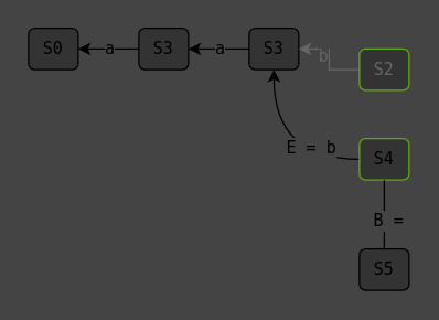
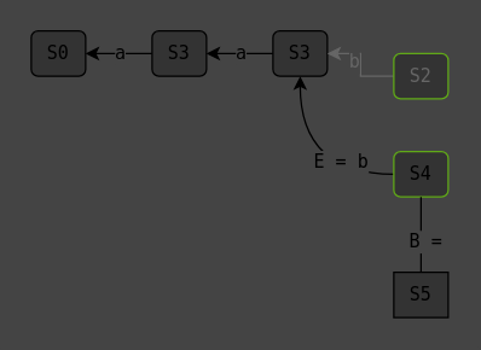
  <mxCell id="0" />
  <mxCell id="1" parent="0" />
  <mxCell id="2" value="&lt;div style=&quot;&quot;&gt;S0&lt;/div&gt;" style="rounded=1;whiteSpace=wrap;html=1;fontFamily=monospace;align=center;spacing=7;verticalAlign=middle;spacingTop=0;fillColor=#333333;" parent="1" vertex="1"><mxGeometry x="20" y="20" width="36" height="30" as="geometry" /></mxCell>
  <mxCell id="3" style="edgeStyle=orthogonalEdgeStyle;rounded=0;orthogonalLoop=1;jettySize=auto;html=1;fontFamily=monospace;fontSize=12;fontColor=default;labelBackgroundColor=#444444;resizable=0;" parent="1" source="5" target="2" edge="1"><mxGeometry relative="1" as="geometry" /></mxCell>
  <mxCell id="4" value="a" style="edgeLabel;html=1;align=center;verticalAlign=middle;resizable=0;points=[];rounded=0;strokeColor=default;spacing=10;fontFamily=monospace;fontSize=12;fontColor=default;labelBackgroundColor=#444444;fillColor=default;gradientColor=none;" parent="3" vertex="1" connectable="0"><mxGeometry x="-0.014" y="2" relative="1" as="geometry"><mxPoint y="-3" as="offset" /></mxGeometry></mxCell>
  <mxCell id="5" value="&lt;div style=&quot;&quot;&gt;S3&lt;/div&gt;" style="rounded=1;whiteSpace=wrap;html=1;fontFamily=monospace;align=center;spacing=7;verticalAlign=middle;spacingTop=0;fillColor=#333333;strokeColor=default;" parent="1" vertex="1"><mxGeometry x="100" y="20" width="36" height="30" as="geometry" /></mxCell>
  <mxCell id="6" style="edgeStyle=orthogonalEdgeStyle;rounded=0;orthogonalLoop=1;jettySize=auto;html=1;fontFamily=monospace;fontSize=12;fontColor=default;labelBackgroundColor=#444444;resizable=0;" parent="1" source="8" target="5" edge="1"><mxGeometry relative="1" as="geometry"><mxPoint x="90" y="30" as="targetPoint" /></mxGeometry></mxCell>
  <mxCell id="7" value="a" style="edgeLabel;html=1;align=center;verticalAlign=middle;resizable=0;points=[];rounded=0;strokeColor=default;spacing=10;fontFamily=monospace;fontSize=12;fontColor=default;labelBackgroundColor=#444444;fillColor=default;gradientColor=none;" parent="6" vertex="1" connectable="0"><mxGeometry x="-0.014" y="2" relative="1" as="geometry"><mxPoint y="-3" as="offset" /></mxGeometry></mxCell>
  <mxCell id="8" value="&lt;div style=&quot;&quot;&gt;S3&lt;/div&gt;" style="rounded=1;whiteSpace=wrap;html=1;fontFamily=monospace;align=center;spacing=7;verticalAlign=middle;spacingTop=0;fillColor=#333333;strokeColor=default;" parent="1" vertex="1"><mxGeometry x="180" y="20" width="36" height="30" as="geometry" /></mxCell>
  <mxCell id="9" style="edgeStyle=orthogonalEdgeStyle;rounded=0;orthogonalLoop=1;jettySize=auto;html=1;entryX=1;entryY=0.5;entryDx=0;entryDy=0;fontFamily=monospace;fontSize=12;fontColor=#666666;labelBackgroundColor=#444444;resizable=0;strokeColor=#666666;" parent="1" source="11" target="8" edge="1"><mxGeometry relative="1" as="geometry" /></mxCell>
  <mxCell id="10" value="b" style="edgeLabel;html=1;align=center;verticalAlign=middle;resizable=0;points=[];rounded=0;strokeColor=default;spacing=10;fontFamily=monospace;fontSize=12;fontColor=#666666;labelBackgroundColor=#444444;fillColor=default;gradientColor=none;" parent="9" vertex="1" connectable="0"><mxGeometry x="-0.091" y="5" relative="1" as="geometry"><mxPoint y="-5" as="offset" /></mxGeometry></mxCell>
  <mxCell id="11" value="&lt;div style=&quot;&quot;&gt;S2&lt;/div&gt;" style="rounded=1;whiteSpace=wrap;html=1;fontFamily=monospace;align=center;spacing=7;verticalAlign=middle;spacingTop=0;fillColor=#333333;strokeColor=#60A917;fontColor=#666666;" parent="1" vertex="1"><mxGeometry x="260" y="35" width="36" height="30" as="geometry" /></mxCell>
  <mxCell id="12" style="edgeStyle=orthogonalEdgeStyle;rounded=0;orthogonalLoop=1;jettySize=auto;html=1;fontFamily=monospace;fontSize=12;fontColor=default;labelBackgroundColor=#444444;resizable=0;curved=1;" parent="1" source="14" target="8" edge="1"><mxGeometry relative="1" as="geometry" /></mxCell>
  <mxCell id="13" value="E = b" style="edgeLabel;html=1;align=center;verticalAlign=middle;resizable=0;points=[];rounded=0;strokeColor=default;spacing=10;fontFamily=monospace;fontSize=12;fontColor=default;labelBackgroundColor=#444444;fillColor=default;gradientColor=none;" parent="12" vertex="1" connectable="0"><mxGeometry x="-0.433" y="-9" relative="1" as="geometry"><mxPoint as="offset" /></mxGeometry></mxCell>
  <mxCell id="14" value="&lt;div style=&quot;&quot;&gt;S4&lt;/div&gt;" style="rounded=1;whiteSpace=wrap;html=1;fontFamily=monospace;align=center;spacing=7;verticalAlign=middle;spacingTop=0;fillColor=#333333;strokeColor=#60A917;" parent="1" vertex="1"><mxGeometry x="260" y="100" width="36" height="30" as="geometry" /></mxCell>
  <mxCell id="15" style="edgeStyle=orthogonalEdgeStyle;rounded=0;orthogonalLoop=1;jettySize=auto;html=1;fontFamily=monospace;fontSize=12;fontColor=default;labelBackgroundColor=#444444;resizable=0;endArrow=none;" parent="1" source="17" target="14" edge="1"><mxGeometry relative="1" as="geometry" /></mxCell>
  <mxCell id="16" value="B =" style="edgeLabel;html=1;align=center;verticalAlign=middle;resizable=0;points=[];rounded=0;strokeColor=default;spacing=10;fontFamily=monospace;fontSize=12;fontColor=default;labelBackgroundColor=#444444;fillColor=default;gradientColor=none;" parent="15" vertex="1" connectable="0"><mxGeometry x="-0.16" y="-2" relative="1" as="geometry"><mxPoint as="offset" /></mxGeometry></mxCell>
- <mxCell id="17" value="&lt;div style=&quot;&quot;&gt;S5&lt;/div&gt;" style="rounded=1;whiteSpace=wrap;html=1;fontFamily=monospace;align=center;spacing=7;verticalAlign=middle;spacingTop=0;fillColor=#333333;strokeColor=default;" parent="1" vertex="1"><mxGeometry x="260" y="180" width="36" height="30" as="geometry" /></mxCell>
+ <mxCell id="17" value="&lt;div style=&quot;&quot;&gt;S5&lt;/div&gt;" style="whiteSpace=wrap;html=1;fontFamily=monospace;align=center;spacing=7;verticalAlign=middle;spacingTop=0;fillColor=#333333;strokeColor=default;rounded=0;" parent="1" vertex="1"><mxGeometry x="260" y="180" width="36" height="30" as="geometry" /></mxCell>
